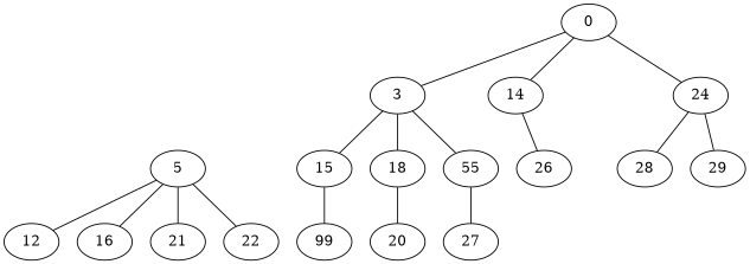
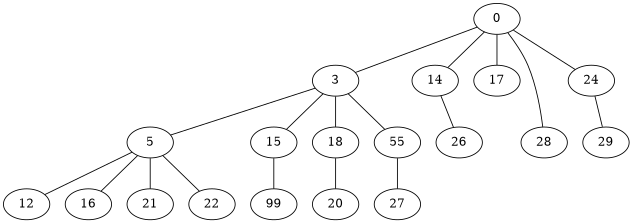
  graph {
    0
    3
    14
+   17
    24
    28
    5
    15
    18
    n10 [label=55]
    26
    29
    12
    16
    21
    22
    n17 [label=99]
    20
    27
    0 -- 3
    0 -- 14
+   0 -- 17
    0 -- 24
-   24 -- 28
+   0 -- 28
+   3 -- 5
    3 -- 15
    3 -- 18
    3 -- n10
    14 -- 26
    24 -- 29
    5 -- 12
    5 -- 16
    5 -- 21
    5 -- 22
    15 -- n17
    18 -- 20
    n10 -- 27
  }
